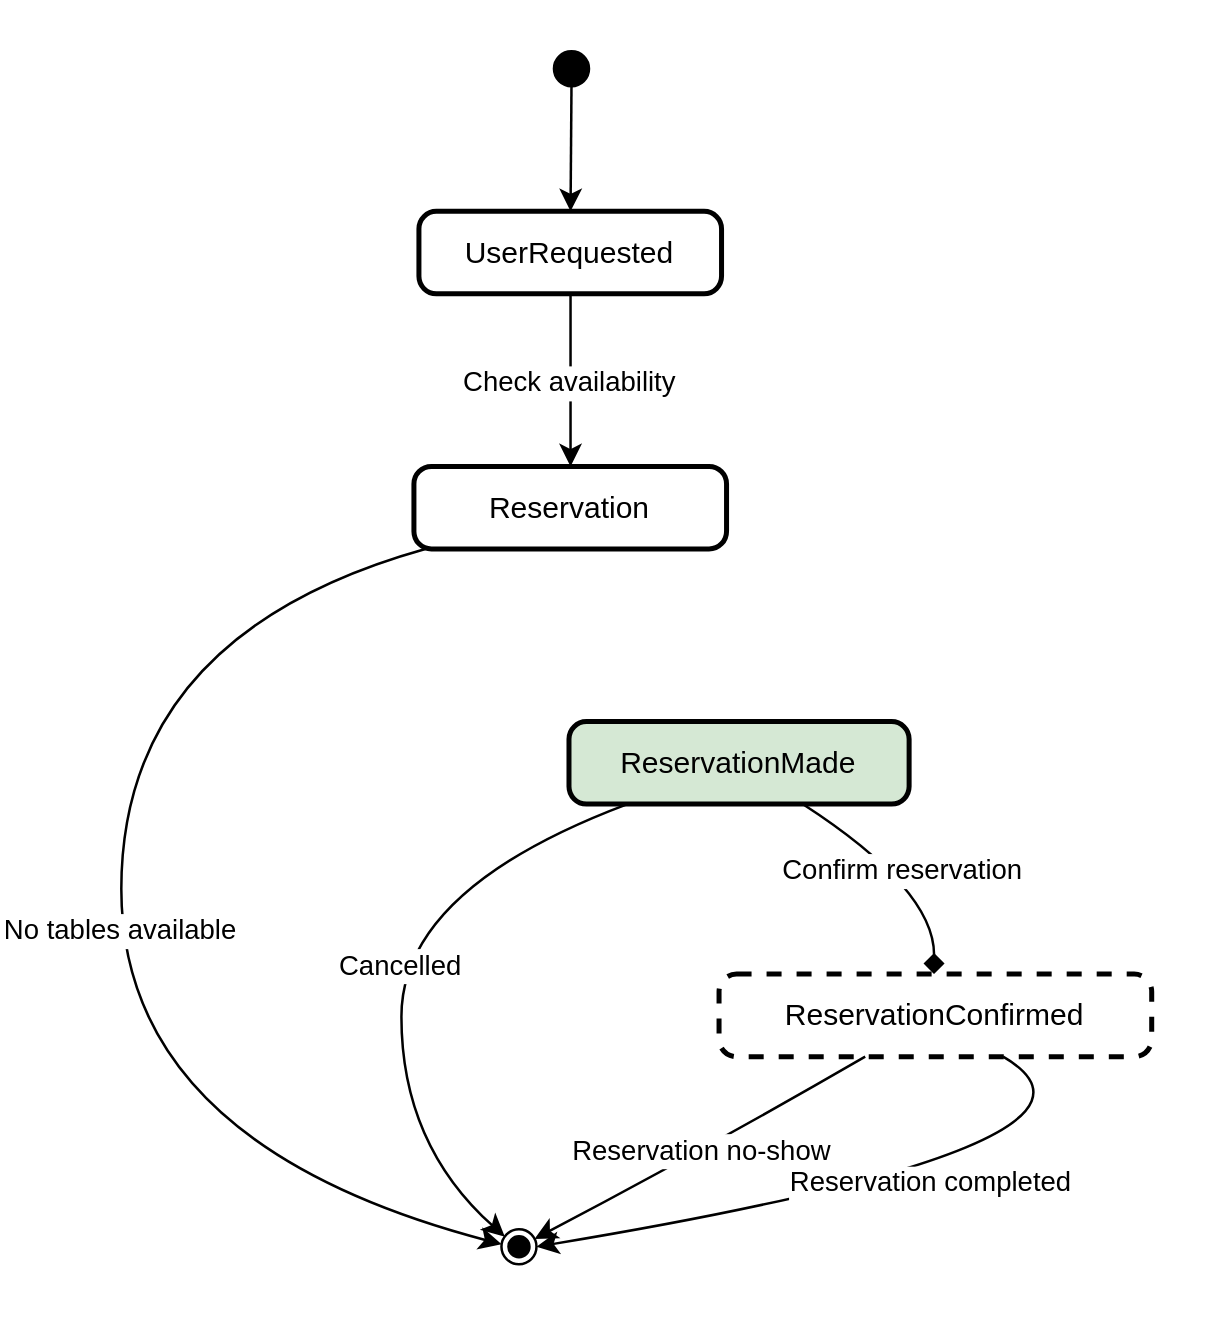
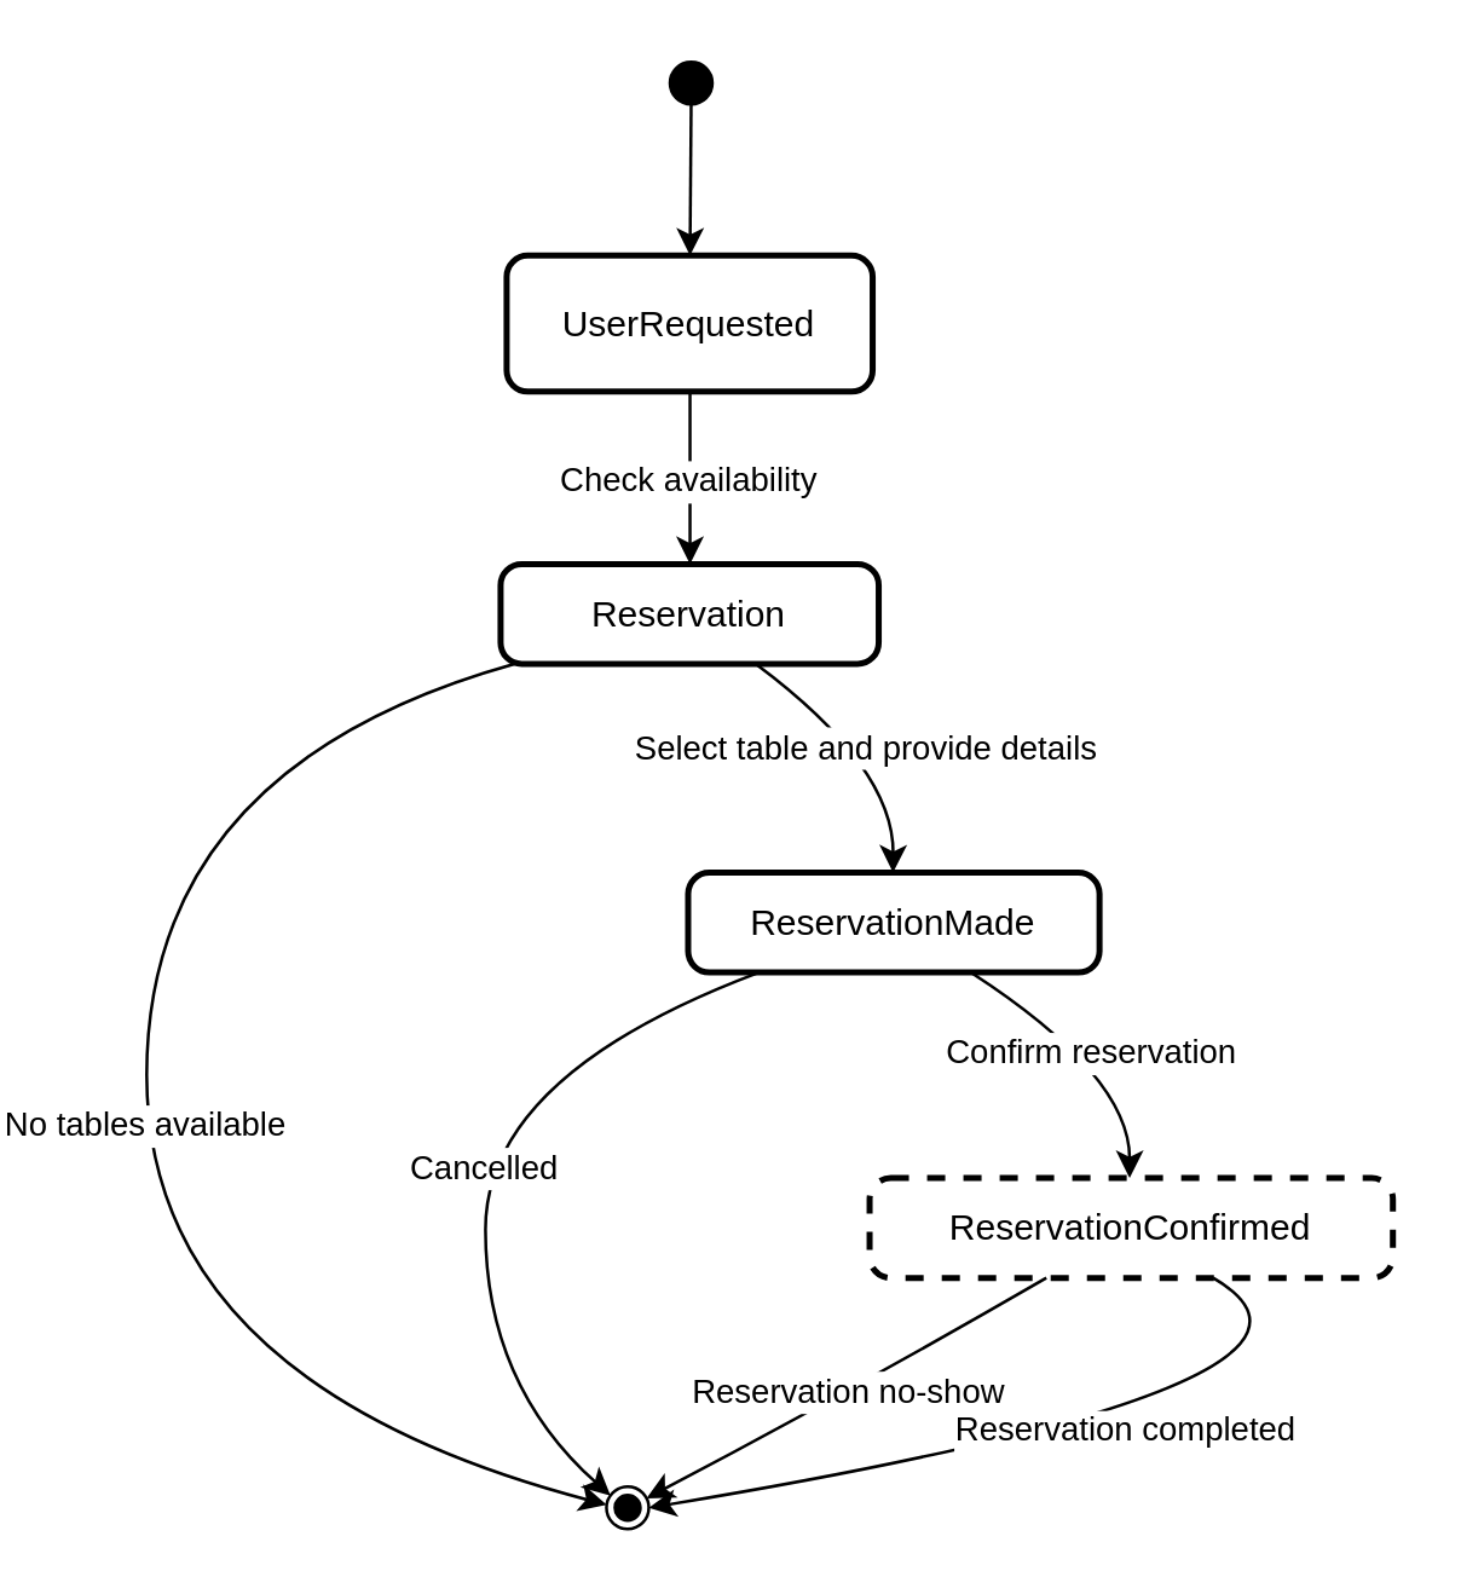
  <mxCell id="0" />
  <mxCell id="1" parent="0" />
  <mxCell id="2" value="" style="ellipse;fillColor=strokeColor;" vertex="1" parent="1"><mxGeometry x="193" y="20" width="14" height="14" as="geometry" /></mxCell>
- <mxCell id="3" value="UserRequested" style="rounded=1;absoluteArcSize=1;arcSize=14;whiteSpace=wrap;strokeWidth=2;" vertex="1" parent="1"><mxGeometry x="139" y="84" width="121" height="33" as="geometry" /></mxCell>
+ <mxCell id="3" value="UserRequested" style="rounded=1;absoluteArcSize=1;arcSize=14;whiteSpace=wrap;strokeWidth=2;" vertex="1" parent="1"><mxGeometry x="139" y="84" width="121" height="45" as="geometry" /></mxCell>
  <mxCell id="4" value="Reservation" style="rounded=1;absoluteArcSize=1;arcSize=14;whiteSpace=wrap;strokeWidth=2;" vertex="1" parent="1"><mxGeometry x="137" y="186" width="125" height="33" as="geometry" /></mxCell>
  <mxCell id="5" value="" style="ellipse;shape=endState;fillColor=strokeColor;" vertex="1" parent="1"><mxGeometry x="172" y="491" width="14" height="14" as="geometry" /></mxCell>
- <mxCell id="6" value="ReservationMade" style="rounded=1;absoluteArcSize=1;arcSize=14;whiteSpace=wrap;strokeWidth=2;fillColor=#d5e8d4;" vertex="1" parent="1"><mxGeometry x="199" y="288" width="136" height="33" as="geometry" /></mxCell>
+ <mxCell id="6" value="ReservationMade" style="rounded=1;absoluteArcSize=1;arcSize=14;whiteSpace=wrap;strokeWidth=2;" vertex="1" parent="1"><mxGeometry x="199" y="288" width="136" height="33" as="geometry" /></mxCell>
  <mxCell id="7" value="ReservationConfirmed" style="rounded=1;absoluteArcSize=1;arcSize=14;whiteSpace=wrap;strokeWidth=2;dashed=1;" vertex="1" parent="1"><mxGeometry x="259" y="389" width="173" height="33" as="geometry" /></mxCell>
  <mxCell id="8" value="" style="curved=1;startArrow=none;;exitX=0.473;exitY=1;entryX=0.501;entryY=0;rounded=0;" edge="1" parent="1" source="2" target="3"><mxGeometry relative="1" as="geometry"><Array as="points" /></mxGeometry></mxCell>
  <mxCell id="9" value="Check availability" style="curved=1;startArrow=none;;exitX=0.501;exitY=1.012;entryX=0.501;entryY=-0.006;rounded=0;" edge="1" parent="1" source="3" target="4"><mxGeometry relative="1" as="geometry"><Array as="points" /></mxGeometry></mxCell>
  <mxCell id="10" value="No tables available" style="curved=1;startArrow=none;;exitX=0.031;exitY=1.006;entryX=-0.022;entryY=0.384;rounded=0;" edge="1" parent="1" source="4" target="5"><mxGeometry relative="1" as="geometry"><Array as="points"><mxPoint x="20" y="253" /><mxPoint x="20" y="457" /></Array></mxGeometry></mxCell>
+ <mxCell id="11" value="Select table and provide details" style="curved=1;startArrow=none;;exitX=0.677;exitY=1.006;entryX=0.498;entryY=-0.012;rounded=0;" edge="1" parent="1" source="4" target="6"><mxGeometry relative="1" as="geometry"><Array as="points"><mxPoint x="267" y="253" /></Array></mxGeometry></mxCell>
  <mxCell id="12" value="Cancelled" style="curved=1;startArrow=none;;exitX=0.172;exitY=1.0;entryX=-0.022;entryY=0.076;rounded=0;" edge="1" parent="1" source="6" target="5"><mxGeometry relative="1" as="geometry"><Array as="points"><mxPoint x="132" y="355" /><mxPoint x="132" y="457" /></Array></mxGeometry></mxCell>
- <mxCell id="13" value="Confirm reservation" style="curved=1;startArrow=none;exitX=0.687;exitY=1.0;entryX=0.497;entryY=0.012;rounded=0;endArrow=diamond;" edge="1" parent="1" source="6" target="7"><mxGeometry relative="1" as="geometry"><Array as="points"><mxPoint x="345" y="355" /></Array></mxGeometry></mxCell>
+ <mxCell id="13" value="Confirm reservation" style="curved=1;startArrow=none;;exitX=0.687;exitY=1.0;entryX=0.497;entryY=0.012;rounded=0;" edge="1" parent="1" source="6" target="7"><mxGeometry relative="1" as="geometry"><Array as="points"><mxPoint x="345" y="355" /></Array></mxGeometry></mxCell>
  <mxCell id="14" value="Reservation no-show" style="curved=1;startArrow=none;;exitX=0.33;exitY=1.024;entryX=0.978;entryY=0.251;rounded=0;" edge="1" parent="1" source="7" target="5"><mxGeometry relative="1" as="geometry"><Array as="points"><mxPoint x="257" y="457" /></Array></mxGeometry></mxCell>
  <mxCell id="15" value="Reservation completed" style="curved=1;startArrow=none;;exitX=0.664;exitY=1.024;entryX=0.978;entryY=0.433;rounded=0;" edge="1" parent="1" source="7" target="5"><mxGeometry relative="1" as="geometry"><Array as="points"><mxPoint x="433" y="457" /></Array></mxGeometry></mxCell>
